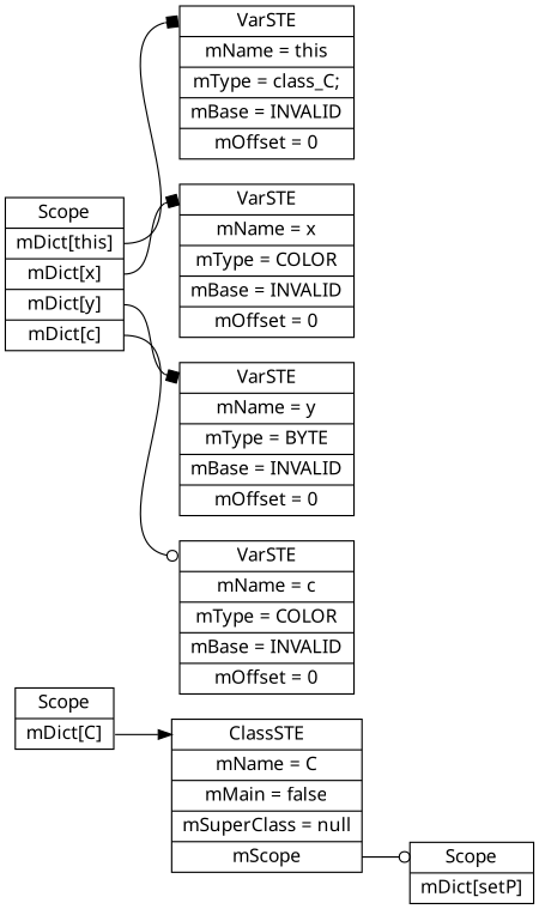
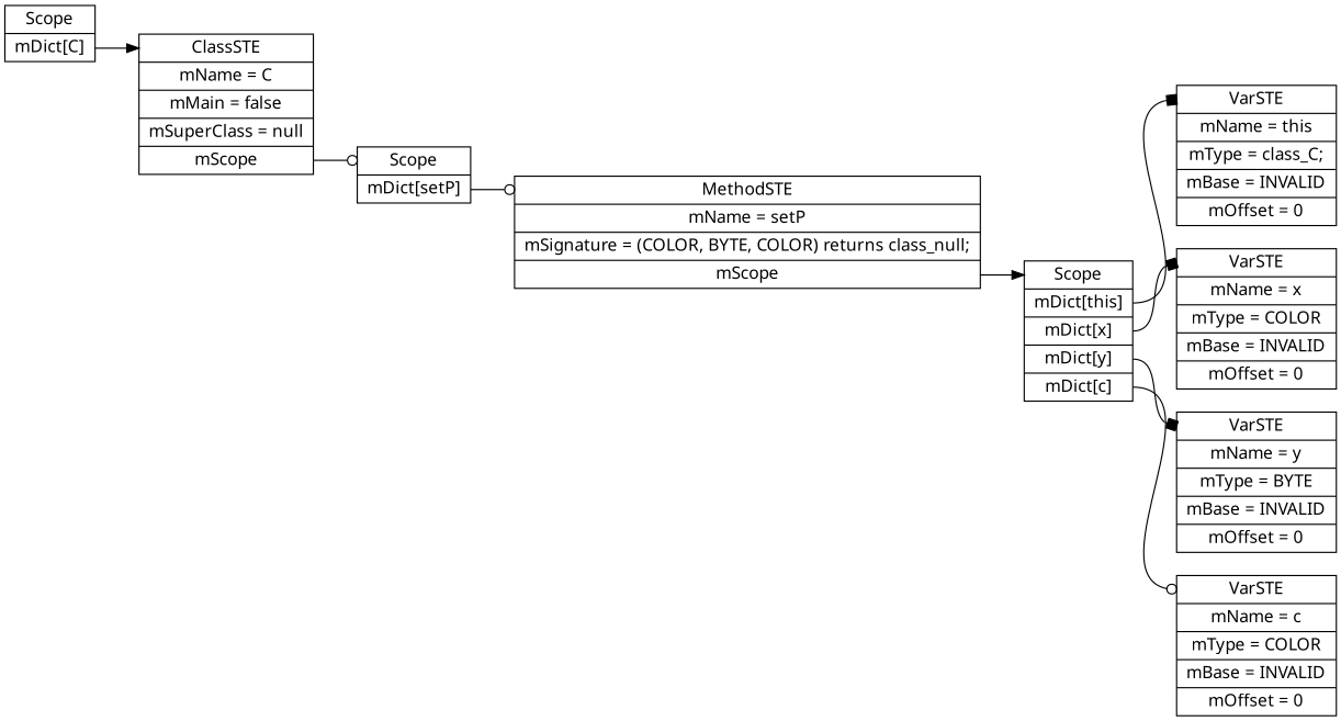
  digraph {
    rankdir=LR
    fontname="Noto Sans"
    node [shape=record fontname="Noto Sans"]
    edge [headport=f0 tailport=f1 arrowhead=odot fontname="Noto Sans"]
    n1 [label=" <f0> Scope | <f1> mDict\[C\] "]
    n2 [label=" <f0> ClassSTE | <f1> mName = C| <f2> mMain = false| <f3> mSuperClass = null| <f4> mScope "]
    n3 [label=" <f0> Scope | <f1> mDict\[setP\] "]
+   n4 [label=" <f0> MethodSTE | <f1> mName = setP| <f2> mSignature = (COLOR, BYTE, COLOR) returns class_null;| <f3> mScope "]
    n5 [label=" <f0> Scope | <f1> mDict\[this\] | <f2> mDict\[x\] | <f3> mDict\[y\] | <f4> mDict\[c\] "]
    n6 [label=" <f0> VarSTE | <f1> mName = this| <f2> mType = class_C;| <f3> mBase = INVALID| <f4> mOffset = 0"]
    n7 [label=" <f0> VarSTE | <f1> mName = x| <f2> mType = COLOR| <f3> mBase = INVALID| <f4> mOffset = 0"]
    n8 [label=" <f0> VarSTE | <f1> mName = y| <f2> mType = BYTE| <f3> mBase = INVALID| <f4> mOffset = 0"]
    n9 [label=" <f0> VarSTE | <f1> mName = c| <f2> mType = COLOR| <f3> mBase = INVALID| <f4> mOffset = 0"]
    n1 -> n2 [arrowhead=normal]
    n2 -> n3 [tailport=f4]
+   n3 -> n4
+   n4 -> n5 [tailport=f3 arrowhead=normal]
    n5 -> n6 [arrowhead=box]
    n5 -> n7 [tailport=f2 arrowhead=box]
    n5 -> n8 [tailport=f3 arrowhead=box]
    n5 -> n9 [tailport=f4]
  }
